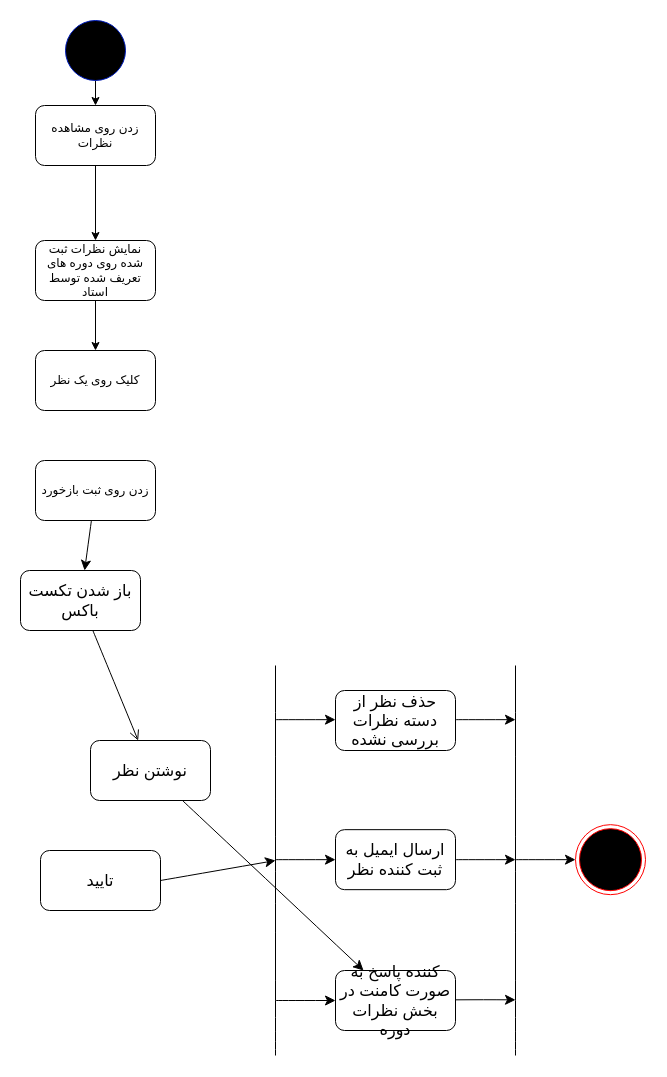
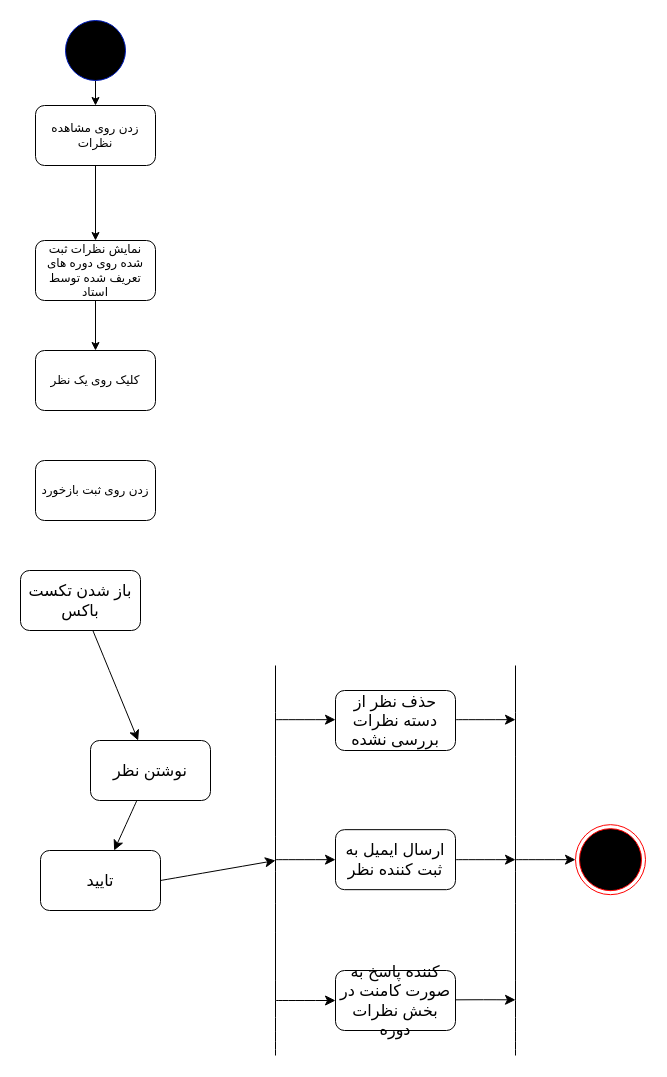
  <mxCell id="0" />
  <mxCell id="1" parent="0" />
  <mxCell id="2" value="" style="edgeStyle=orthogonalEdgeStyle;rounded=0;orthogonalLoop=1;jettySize=auto;html=1;" parent="1" source="3" target="6" edge="1"><mxGeometry relative="1" as="geometry"><mxPoint x="95" y="160" as="targetPoint" /></mxGeometry></mxCell>
  <mxCell id="3" value="" style="verticalLabelPosition=bottom;verticalAlign=top;html=1;shape=mxgraph.flowchart.on-page_reference;fillColor=#000000;fontColor=#ffffff;strokeColor=#001DBC;" parent="1" vertex="1"><mxGeometry x="65" y="20" width="60" height="60" as="geometry" /></mxCell>
  <mxCell id="4" value="" style="ellipse;html=1;shape=endState;fillColor=#000000;strokeColor=#ff0000;strokeWidth=1;fontSize=20;" parent="1" vertex="1"><mxGeometry x="575" y="824.17" width="70" height="70" as="geometry" /></mxCell>
  <mxCell id="5" value="" style="edgeStyle=orthogonalEdgeStyle;rounded=0;orthogonalLoop=1;jettySize=auto;html=1;" parent="1" source="6" target="8" edge="1"><mxGeometry relative="1" as="geometry" /></mxCell>
  <mxCell id="6" value="زدن روی مشاهده نظرات" style="rounded=1;whiteSpace=wrap;html=1;" parent="1" vertex="1"><mxGeometry x="35" y="105" width="120" height="60" as="geometry" /></mxCell>
  <mxCell id="7" value="" style="edgeStyle=orthogonalEdgeStyle;rounded=0;orthogonalLoop=1;jettySize=auto;html=1;" parent="1" source="8" target="10" edge="1"><mxGeometry relative="1" as="geometry"><mxPoint x="95" y="380" as="targetPoint" /></mxGeometry></mxCell>
  <mxCell id="8" value="نمایش نظرات ثبت شده روی دوره های تعریف شده توسط استاد" style="whiteSpace=wrap;html=1;rounded=1;" parent="1" vertex="1"><mxGeometry x="35" y="240" width="120" height="60" as="geometry" /></mxCell>
  <mxCell id="9" style="edgeStyle=none;curved=1;rounded=0;orthogonalLoop=1;jettySize=auto;html=1;exitX=1;exitY=0;exitDx=0;exitDy=0;fontSize=12;startSize=8;endSize=8;" parent="1" source="4" target="4" edge="1"><mxGeometry relative="1" as="geometry" /></mxCell>
  <mxCell id="10" value="کلیک روی یک نظر" style="rounded=1;whiteSpace=wrap;html=1;" parent="1" vertex="1"><mxGeometry x="35" y="350" width="120" height="60" as="geometry" /></mxCell>
- <mxCell id="11" value="" style="edgeStyle=none;curved=1;rounded=0;orthogonalLoop=1;jettySize=auto;html=1;fontSize=12;startSize=8;endSize=8;" parent="1" source="12" target="14" edge="1"><mxGeometry relative="1" as="geometry" /></mxCell>
  <mxCell id="12" value="زدن روی ثبت بازخورد" style="whiteSpace=wrap;html=1;rounded=1;" parent="1" vertex="1"><mxGeometry x="35" y="460" width="120" height="60" as="geometry" /></mxCell>
- <mxCell id="13" value="" style="edgeStyle=none;curved=1;rounded=0;orthogonalLoop=1;jettySize=auto;html=1;fontSize=12;startSize=8;endSize=8;endArrow=open;" parent="1" source="14" target="16" edge="1"><mxGeometry relative="1" as="geometry" /></mxCell>
+ <mxCell id="13" value="" style="edgeStyle=none;curved=1;rounded=0;orthogonalLoop=1;jettySize=auto;html=1;fontSize=12;startSize=8;endSize=8;" parent="1" source="14" target="16" edge="1"><mxGeometry relative="1" as="geometry" /></mxCell>
  <mxCell id="14" value="باز شدن تکست باکس" style="whiteSpace=wrap;html=1;rounded=1;fontSize=16;" parent="1" vertex="1"><mxGeometry x="20" y="570" width="120" height="60" as="geometry" /></mxCell>
- <mxCell id="15" value="" style="edgeStyle=none;curved=1;rounded=0;orthogonalLoop=1;jettySize=auto;html=1;fontSize=12;startSize=8;endSize=8;" parent="1" source="16" target="24" edge="1"><mxGeometry relative="1" as="geometry" /></mxCell>
+ <mxCell id="15" value="" style="edgeStyle=none;curved=1;rounded=0;orthogonalLoop=1;jettySize=auto;html=1;fontSize=12;startSize=8;endSize=8;" parent="1" source="16" target="18" edge="1"><mxGeometry relative="1" as="geometry" /></mxCell>
  <mxCell id="16" value="نوشتن نظر" style="whiteSpace=wrap;html=1;fontSize=16;rounded=1;" parent="1" vertex="1"><mxGeometry x="90" y="740" width="120" height="60" as="geometry" /></mxCell>
  <mxCell id="17" style="edgeStyle=none;curved=1;rounded=0;orthogonalLoop=1;jettySize=auto;html=1;exitX=1;exitY=0.5;exitDx=0;exitDy=0;fontSize=12;startSize=8;endSize=8;" parent="1" source="18" edge="1"><mxGeometry relative="1" as="geometry"><mxPoint x="275" y="860" as="targetPoint" /></mxGeometry></mxCell>
  <mxCell id="18" value="تایید" style="whiteSpace=wrap;html=1;fontSize=16;rounded=1;" parent="1" vertex="1"><mxGeometry x="40" y="850" width="120" height="60" as="geometry" /></mxCell>
  <mxCell id="19" value="حذف نظر از دسته نظرات بررسی نشده" style="whiteSpace=wrap;html=1;fontSize=16;rounded=1;" parent="1" vertex="1"><mxGeometry x="335" y="690" width="120" height="60" as="geometry" /></mxCell>
  <mxCell id="20" value="" style="endArrow=none;html=1;rounded=0;fontSize=12;startSize=8;endSize=8;curved=1;" parent="1" edge="1"><mxGeometry width="50" height="50" relative="1" as="geometry"><mxPoint x="275" y="1055" as="sourcePoint" /><mxPoint x="275" y="665" as="targetPoint" /></mxGeometry></mxCell>
  <mxCell id="21" style="edgeStyle=none;curved=1;rounded=0;orthogonalLoop=1;jettySize=auto;html=1;exitX=1;exitY=0.5;exitDx=0;exitDy=0;fontSize=12;startSize=8;endSize=8;" parent="1" target="23" edge="1"><mxGeometry relative="1" as="geometry"><mxPoint x="395" y="859.17" as="targetPoint" /><mxPoint x="275" y="859.17" as="sourcePoint" /></mxGeometry></mxCell>
  <mxCell id="22" style="edgeStyle=none;curved=1;rounded=0;orthogonalLoop=1;jettySize=auto;html=1;exitX=1;exitY=0.5;exitDx=0;exitDy=0;fontSize=12;startSize=8;endSize=8;" parent="1" target="24" edge="1"><mxGeometry relative="1" as="geometry"><mxPoint x="395" y="1000" as="targetPoint" /><mxPoint x="275" y="1000" as="sourcePoint" /></mxGeometry></mxCell>
  <mxCell id="23" value="ارسال ایمیل به ثبت کننده نظر" style="rounded=1;whiteSpace=wrap;html=1;fontSize=16;" parent="1" vertex="1"><mxGeometry x="335" y="829.17" width="120" height="60" as="geometry" /></mxCell>
  <mxCell id="24" value="کننده پاسخ به صورت کامنت در بخش نظرات دوره" style="rounded=1;whiteSpace=wrap;html=1;fontSize=16;" parent="1" vertex="1"><mxGeometry x="335" y="970" width="120" height="60" as="geometry" /></mxCell>
  <mxCell id="25" style="edgeStyle=none;curved=1;rounded=0;orthogonalLoop=1;jettySize=auto;html=1;exitX=1;exitY=0.5;exitDx=0;exitDy=0;fontSize=12;startSize=8;endSize=8;" parent="1" edge="1"><mxGeometry relative="1" as="geometry"><mxPoint x="335" y="719.17" as="targetPoint" /><mxPoint x="275" y="719.17" as="sourcePoint" /></mxGeometry></mxCell>
  <mxCell id="26" value="" style="endArrow=none;html=1;rounded=0;fontSize=12;startSize=8;endSize=8;curved=1;" parent="1" edge="1"><mxGeometry width="50" height="50" relative="1" as="geometry"><mxPoint x="515" y="1055" as="sourcePoint" /><mxPoint x="515" y="665" as="targetPoint" /></mxGeometry></mxCell>
  <mxCell id="27" style="edgeStyle=none;curved=1;rounded=0;orthogonalLoop=1;jettySize=auto;html=1;exitX=1;exitY=0.5;exitDx=0;exitDy=0;fontSize=12;startSize=8;endSize=8;" parent="1" edge="1"><mxGeometry relative="1" as="geometry"><mxPoint x="515" y="859.17" as="targetPoint" /><mxPoint x="455" y="859.17" as="sourcePoint" /></mxGeometry></mxCell>
  <mxCell id="28" style="edgeStyle=none;curved=1;rounded=0;orthogonalLoop=1;jettySize=auto;html=1;exitX=1;exitY=0.5;exitDx=0;exitDy=0;fontSize=12;startSize=8;endSize=8;" parent="1" edge="1"><mxGeometry relative="1" as="geometry"><mxPoint x="515" y="719.17" as="targetPoint" /><mxPoint x="455" y="719.17" as="sourcePoint" /></mxGeometry></mxCell>
  <mxCell id="29" style="edgeStyle=none;curved=1;rounded=0;orthogonalLoop=1;jettySize=auto;html=1;exitX=1;exitY=0.5;exitDx=0;exitDy=0;fontSize=12;startSize=8;endSize=8;" parent="1" edge="1"><mxGeometry relative="1" as="geometry"><mxPoint x="515" y="999.34" as="targetPoint" /><mxPoint x="455" y="999.34" as="sourcePoint" /><Array as="points"><mxPoint x="485" y="999.17" /></Array></mxGeometry></mxCell>
  <mxCell id="30" style="edgeStyle=none;curved=1;rounded=0;orthogonalLoop=1;jettySize=auto;html=1;exitX=1;exitY=0.5;exitDx=0;exitDy=0;fontSize=12;startSize=8;endSize=8;" parent="1" edge="1"><mxGeometry relative="1" as="geometry"><mxPoint x="575" y="859.17" as="targetPoint" /><mxPoint x="515" y="859.17" as="sourcePoint" /></mxGeometry></mxCell>
